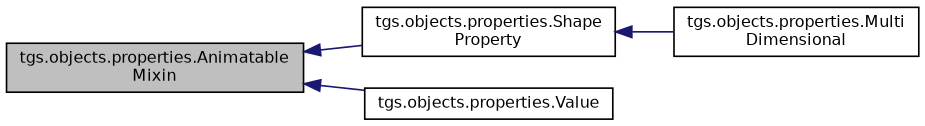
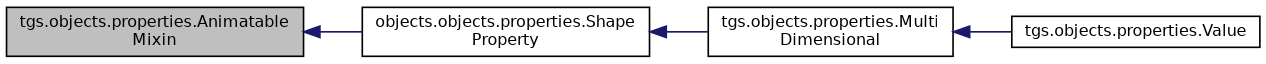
  digraph {
    rankdir=LR
    node [color=black fillcolor=white fontname=Helvetica fontsize=10 shape=record style=filled]
    edge [color=midnightblue dir=back fontname=Helvetica fontsize=10 labelfontname=Helvetica labelfontsize=10 style=solid]
    n1 [fillcolor=grey75 fontcolor=black height=0.2 label="tgs.objects.properties.Animatable\lMixin" width=0.4]
-   n2 [height=0.2 label="tgs.objects.properties.Shape\lProperty" width=0.4]
+   n2 [height=0.2 label="objects.objects.properties.Shape\lProperty" width=0.4]
    n3 [height=0.2 label="tgs.objects.properties.Value" width=0.4]
    n4 [height=0.2 label="tgs.objects.properties.Multi\lDimensional" width=0.4]
    n1 -> n2
-   n1 -> n3
+   n4 -> n3
    n2 -> n4
  }
